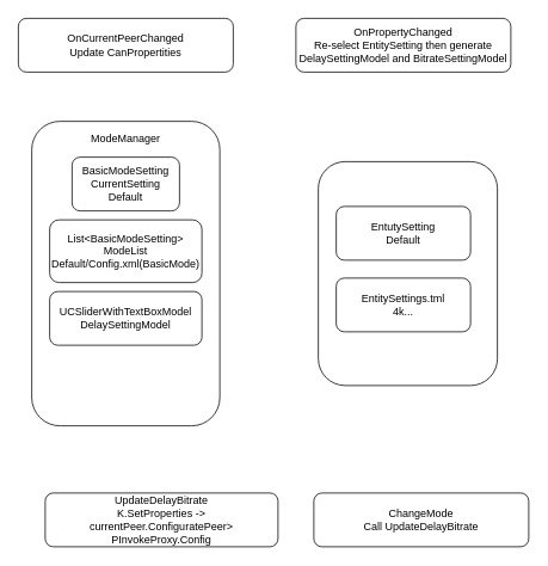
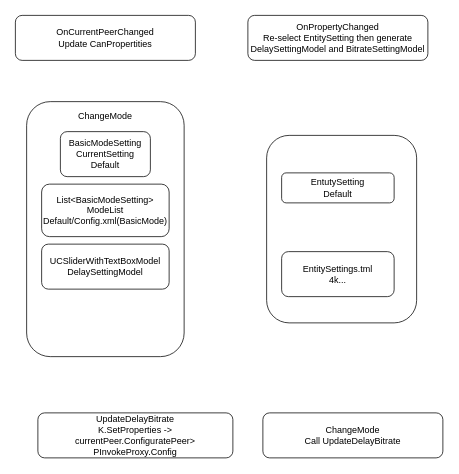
  <mxCell id="0" />
  <mxCell id="1" parent="0" />
  <mxCell id="2" value="" style="group" vertex="1" connectable="0" parent="1"><mxGeometry x="355" y="180" width="200" height="250" as="geometry" /></mxCell>
  <mxCell id="3" value="" style="rounded=1;whiteSpace=wrap;html=1;" vertex="1" parent="2"><mxGeometry width="200" height="250" as="geometry" /></mxCell>
- <mxCell id="4" value="EntutySetting&lt;br&gt;Default" style="rounded=1;whiteSpace=wrap;html=1;" vertex="1" parent="2"><mxGeometry x="20" y="50" width="150" height="60" as="geometry" /></mxCell>
- <mxCell id="5" value="EntitySettings.tml&lt;br&gt;4k..." style="rounded=1;whiteSpace=wrap;html=1;" vertex="1" parent="2"><mxGeometry x="20" y="130" width="150" height="60" as="geometry" /></mxCell>
+ <mxCell id="4" value="EntutySetting&lt;br&gt;Default" style="rounded=1;whiteSpace=wrap;html=1;" vertex="1" parent="2"><mxGeometry x="20" y="50" width="150" height="40" as="geometry" /></mxCell>
+ <mxCell id="5" value="EntitySettings.tml&lt;br&gt;4k..." style="rounded=1;whiteSpace=wrap;html=1;" vertex="1" parent="2"><mxGeometry x="20" y="155" width="150" height="60" as="geometry" /></mxCell>
  <mxCell id="6" value="" style="group" vertex="1" connectable="0" parent="1"><mxGeometry x="35" y="135" width="210" height="340" as="geometry" /></mxCell>
  <mxCell id="7" value="" style="rounded=1;whiteSpace=wrap;html=1;" vertex="1" parent="6"><mxGeometry width="210" height="340" as="geometry" /></mxCell>
  <mxCell id="8" value="BasicModeSetting&lt;br&gt;CurrentSetting&lt;br&gt;Default" style="rounded=1;whiteSpace=wrap;html=1;" vertex="1" parent="6"><mxGeometry x="45" y="40" width="120" height="60" as="geometry" /></mxCell>
  <mxCell id="9" value="UCSliderWithTextBoxModel&lt;br&gt;DelaySettingModel" style="rounded=1;whiteSpace=wrap;html=1;" vertex="1" parent="6"><mxGeometry x="20" y="190" width="170" height="60" as="geometry" /></mxCell>
  <mxCell id="10" value="&lt;span style=&quot;color: rgba(0 , 0 , 0 , 0) ; font-family: monospace ; font-size: 0px&quot;&gt;%3CmxGraphModel%3E%3Croot%3E%3CmxCell%20id%3D%220%22%2F%3E%3CmxCell%20id%3D%221%22%20parent%3D%220%22%2F%3E%3CmxCell%20id%3D%222%22%20value%3D%22UCSliderWithTextBoxModel%26lt%3Bbr%26gt%3BBitrateSettingModel%22%20style%3D%22rounded%3D1%3BwhiteSpace%3Dwrap%3Bhtml%3D1%3B%22%20vertex%3D%221%22%20parent%3D%221%22%3E%3CmxGeometry%20x%3D%22230%22%20y%3D%22390%22%20width%3D%22170%22%20height%3D%2260%22%20as%3D%22geometry%22%2F%3E%3C%2FmxCell%3E%3C%2Froot%3E%3C%2FmxGraphModel%3E&lt;/span&gt;List&amp;lt;BasicModeSetting&amp;gt;&lt;br&gt;ModeList&lt;br&gt;Default/Config.xml(BasicMode)" style="rounded=1;whiteSpace=wrap;html=1;" vertex="1" parent="6"><mxGeometry x="20" y="110" width="170" height="70" as="geometry" /></mxCell>
- <mxCell id="11" value="ModeManager" style="text;html=1;strokeColor=none;fillColor=none;align=center;verticalAlign=middle;whiteSpace=wrap;rounded=0;" vertex="1" parent="6"><mxGeometry x="60" y="10" width="90" height="20" as="geometry" /></mxCell>
+ <mxCell id="11" value="ChangeMode" style="text;html=1;strokeColor=none;fillColor=none;align=center;verticalAlign=middle;whiteSpace=wrap;rounded=0;" vertex="1" parent="6"><mxGeometry x="60" y="10" width="90" height="20" as="geometry" /></mxCell>
  <mxCell id="12" value="OnCurrentPeerChanged&lt;br&gt;Update CanPropertities" style="rounded=1;whiteSpace=wrap;html=1;" vertex="1" parent="1"><mxGeometry x="20" y="20" width="240" height="60" as="geometry" /></mxCell>
  <mxCell id="13" value="OnPropertyChanged&lt;br&gt;Re-select EntitySetting then generate DelaySettingModel and BitrateSettingModel" style="rounded=1;whiteSpace=wrap;html=1;" vertex="1" parent="1"><mxGeometry x="330" y="20" width="240" height="60" as="geometry" /></mxCell>
  <mxCell id="14" value="ChangeMode&lt;br&gt;Call UpdateDelayBitrate" style="rounded=1;whiteSpace=wrap;html=1;" vertex="1" parent="1"><mxGeometry x="350" y="550" width="240" height="60" as="geometry" /></mxCell>
  <mxCell id="15" value="UpdateDelayBitrate&lt;br&gt;K.SetProperties -&amp;gt; currentPeer.ConfiguratePeer&amp;gt;&lt;br&gt;PInvokeProxy.Config" style="rounded=1;whiteSpace=wrap;html=1;" vertex="1" parent="1"><mxGeometry x="50" y="550" width="260" height="60" as="geometry" /></mxCell>
